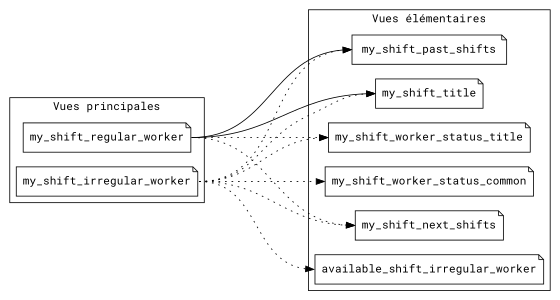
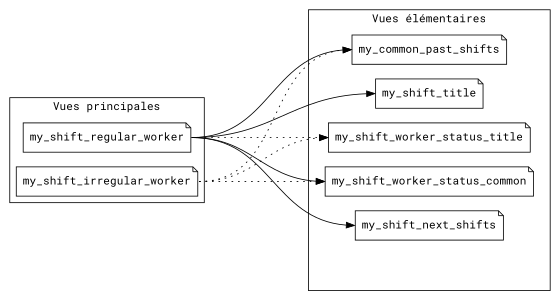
  digraph {
    fontname="Roboto Mono"
    rankdir=LR
    ranksep=2
    node [fontname="Roboto Mono" shape=note]
    edge [fontname="Roboto Mono" headport=w tailport=e style=dotted]
    my_shift_title
    my_shift_worker_status_title
    my_shift_worker_status_common
    my_shift_next_shifts
-   my_shift_past_shifts
-   available_shift_irregular_worker
+   my_shift_past_shifts [label=my_common_past_shifts]
    n7 [label=my_shift_regular_worker]
    n8 [label=my_shift_irregular_worker]
    subgraph cluster_1 {
      label="Vues élémentaires"
      my_shift_title
      my_shift_worker_status_title
      my_shift_worker_status_common
      my_shift_next_shifts
      my_shift_past_shifts
-     available_shift_irregular_worker
    }
    subgraph cluster_2 {
      label="Vues principales"
      n7
      n8
    }
    n7 -> my_shift_title [style=""]
    n7 -> my_shift_worker_status_title
-   n7 -> my_shift_next_shifts
+   n7 -> my_shift_worker_status_common [style=""]
+   n7 -> my_shift_next_shifts [style=""]
    n7 -> my_shift_past_shifts [style=""]
-   n8 -> my_shift_title
    n8 -> my_shift_worker_status_title
    n8 -> my_shift_worker_status_common
-   n8 -> my_shift_next_shifts
    n8 -> my_shift_past_shifts
-   n8 -> available_shift_irregular_worker
  }
